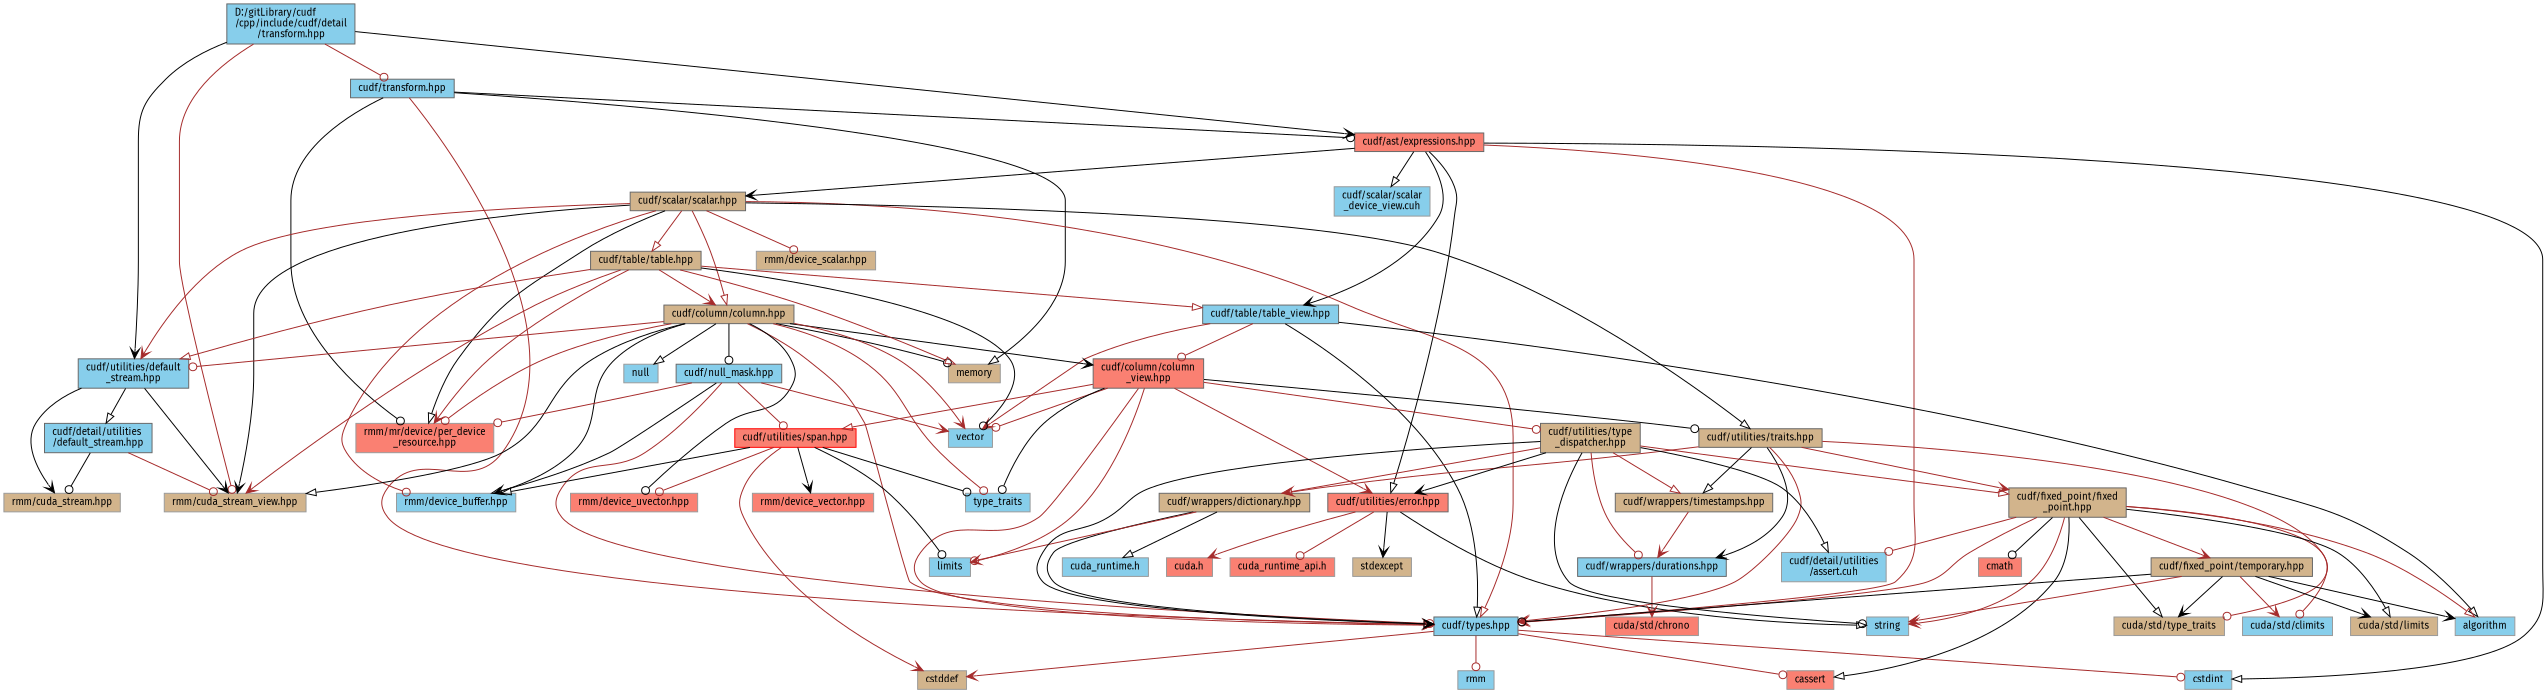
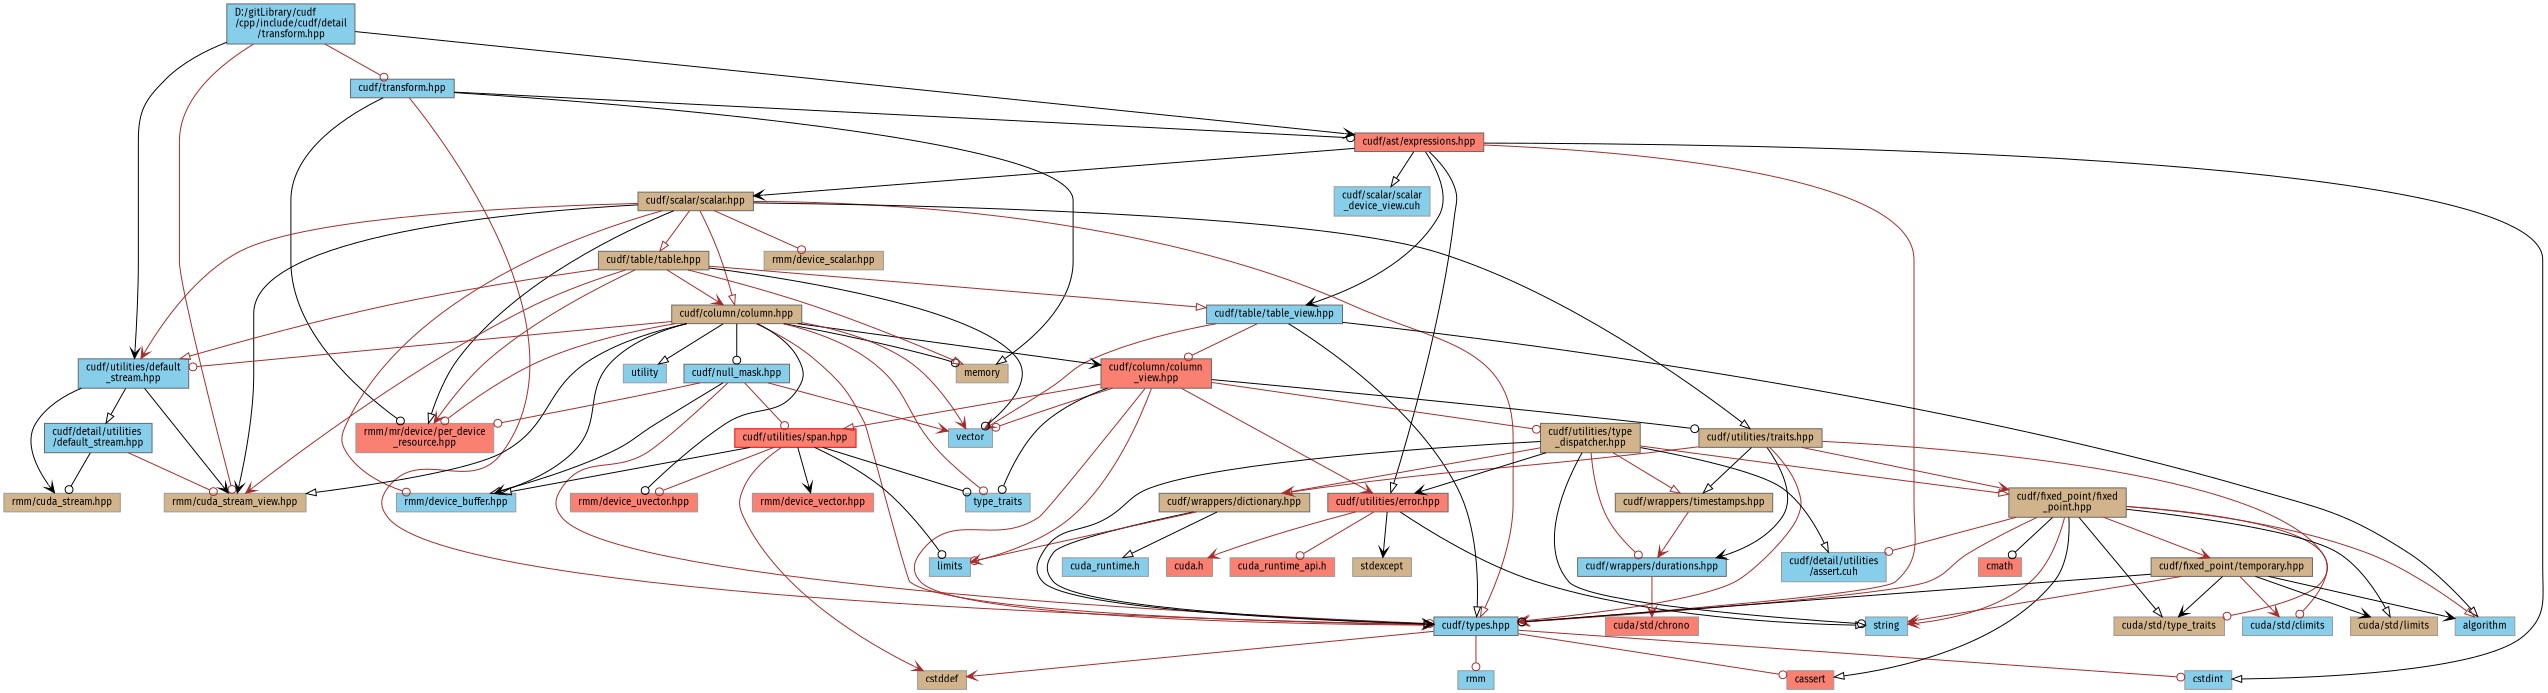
  digraph {
    fontname="Fira Sans"
    node [color=grey60 fillcolor=skyblue fontname="Fira Sans" fontsize=10 shape=box style=filled]
    edge [arrowhead=vee color=brown fontname="Fira Sans" fontsize=10 labelfontname=Helvetica labelfontsize=10 style=solid]
    n1 [color=gray40 fontcolor=black height=0.2 label="D:/gitLibrary/cudf\l/cpp/include/cudf/detail\l/transform.hpp" width=0.4]
    n2 [color=grey40 fillcolor=salmon height=0.2 label="cudf/ast/expressions.hpp" width=0.4]
    n3 [color=grey40 height=0.2 label="cudf/utilities/default\l_stream.hpp" width=0.4]
    n4 [fillcolor=tan height=0.2 label="rmm/cuda_stream_view.hpp" width=0.4]
    n5 [color=grey40 height=0.2 label="cudf/transform.hpp" width=0.4]
    n6 [color=grey40 fillcolor=tan height=0.2 label="cudf/scalar/scalar.hpp" width=0.4]
    n7 [color=grey40 height=0.2 label="cudf/types.hpp" width=0.4]
    n8 [height=0.2 label=cstdint width=0.4]
    n9 [color=grey40 fillcolor=salmon height=0.2 label="cudf/utilities/error.hpp" width=0.4]
    n10 [color=grey40 height=0.2 label="cudf/table/table_view.hpp" width=0.4]
    n11 [height=0.2 label="cudf/scalar/scalar\l_device_view.cuh" width=0.4]
    n12 [color=grey40 height=0.2 label="cudf/detail/utilities\l/default_stream.hpp" width=0.4]
    n13 [fillcolor=tan height=0.2 label="rmm/cuda_stream.hpp" width=0.4]
    n14 [fillcolor=salmon height=0.2 label="rmm/mr/device/per_device\l_resource.hpp" width=0.4]
    n15 [fillcolor=tan height=0.2 label=memory width=0.4]
    n16 [color=grey40 fillcolor=tan height=0.2 label="cudf/column/column.hpp" width=0.4]
    n17 [height=0.2 label="rmm/device_buffer.hpp" width=0.4]
    n18 [color=grey40 fillcolor=tan height=0.2 label="cudf/utilities/traits.hpp" width=0.4]
    n19 [color=grey40 fillcolor=tan height=0.2 label="cudf/table/table.hpp" width=0.4]
    n20 [fillcolor=tan height=0.2 label="rmm/device_scalar.hpp" width=0.4]
    n21 [fillcolor=salmon height=0.2 label=cassert width=0.4]
    n22 [fillcolor=tan height=0.2 label=cstddef width=0.4]
    n23 [height=0.2 label=rmm width=0.4]
    n24 [fillcolor=salmon height=0.2 label="cuda.h" width=0.4]
    n25 [fillcolor=salmon height=0.2 label="cuda_runtime_api.h" width=0.4]
    n26 [fillcolor=tan height=0.2 label=stdexcept width=0.4]
    n27 [height=0.2 label=string width=0.4]
    n28 [color=grey40 fillcolor=salmon height=0.2 label="cudf/column/column\l_view.hpp" width=0.4]
    n29 [height=0.2 label=vector width=0.4]
    n30 [height=0.2 label=algorithm width=0.4]
    n31 [fillcolor=salmon height=0.2 label="rmm/device_uvector.hpp" width=0.4]
    n32 [height=0.2 label=type_traits width=0.4]
    n33 [color=grey40 height=0.2 label="cudf/null_mask.hpp" width=0.4]
-   n34 [height=0.2 label=null width=0.4]
+   n34 [height=0.2 label=utility width=0.4]
    n35 [color=grey40 fillcolor=tan height=0.2 label="cudf/fixed_point/fixed\l_point.hpp" width=0.4]
    n36 [fillcolor=tan height=0.2 label="cuda/std/type_traits" width=0.4]
    n37 [color=grey40 fillcolor=tan height=0.2 label="cudf/wrappers/dictionary.hpp" width=0.4]
    n38 [color=grey40 height=0.2 label="cudf/wrappers/durations.hpp" width=0.4]
    n39 [color=grey40 fillcolor=tan height=0.2 label="cudf/wrappers/timestamps.hpp" width=0.4]
    n40 [color=red fillcolor=salmon height=0.2 label="cudf/utilities/span.hpp" width=0.4]
    n41 [height=0.2 label=limits width=0.4]
    n42 [color=grey40 fillcolor=tan height=0.2 label="cudf/utilities/type\l_dispatcher.hpp" width=0.4]
    n43 [fillcolor=salmon height=0.2 label="rmm/device_vector.hpp" width=0.4]
    n44 [height=0.2 label="cudf/detail/utilities\l/assert.cuh" width=0.4]
    n45 [color=grey40 fillcolor=tan height=0.2 label="cudf/fixed_point/temporary.hpp" width=0.4]
    n46 [height=0.2 label="cuda/std/climits" width=0.4]
    n47 [fillcolor=tan height=0.2 label="cuda/std/limits" width=0.4]
    n48 [fillcolor=salmon height=0.2 label=cmath width=0.4]
    n49 [height=0.2 label="cuda_runtime.h" width=0.4]
    n50 [fillcolor=salmon height=0.2 label="cuda/std/chrono" width=0.4]
    n1 -> n2 [color=black]
    n1 -> n3 [color=black]
    n1 -> n4 [arrowhead=odot]
    n1 -> n5 [arrowhead=odot]
    n2 -> n6 [color=black]
    n2 -> n7
    n2 -> n8 [arrowhead=onormal color=black]
    n2 -> n9 [arrowhead=onormal color=black]
    n2 -> n10 [color=black]
    n2 -> n11 [arrowhead=onormal color=black]
    n3 -> n4 [color=black]
    n3 -> n12 [arrowhead=onormal color=black]
    n3 -> n13 [color=black]
    n5 -> n2 [arrowhead=odot color=black]
    n5 -> n7
    n5 -> n14 [arrowhead=odot color=black]
    n5 -> n15 [arrowhead=onormal color=black]
    n6 -> n3
    n6 -> n4 [color=black]
    n6 -> n7 [arrowhead=onormal]
    n6 -> n14 [arrowhead=onormal color=black]
    n6 -> n16 [arrowhead=onormal]
    n6 -> n17 [arrowhead=odot]
    n6 -> n18 [arrowhead=onormal color=black]
    n6 -> n19 [arrowhead=onormal]
    n6 -> n20 [arrowhead=odot]
    n7 -> n8 [arrowhead=odot]
    n7 -> n21 [arrowhead=odot]
    n7 -> n22
    n7 -> n23 [arrowhead=odot]
    n9 -> n24
    n9 -> n25 [arrowhead=odot]
    n9 -> n26 [color=black]
    n9 -> n27 [arrowhead=onormal color=black]
    n10 -> n7 [arrowhead=onormal color=black]
    n10 -> n28 [arrowhead=odot]
    n10 -> n29
    n10 -> n30 [arrowhead=onormal color=black]
    n12 -> n4 [arrowhead=odot]
    n12 -> n13 [arrowhead=odot color=black]
    n16 -> n3 [arrowhead=odot]
    n16 -> n4 [arrowhead=onormal color=black]
    n16 -> n7
    n16 -> n14 [arrowhead=odot]
    n16 -> n15 [arrowhead=odot color=black]
    n16 -> n17 [color=black]
    n16 -> n28 [color=black]
    n16 -> n29
    n16 -> n31 [arrowhead=odot color=black]
    n16 -> n32 [arrowhead=odot]
    n16 -> n33 [arrowhead=odot color=black]
    n16 -> n34 [arrowhead=onormal color=black]
    n18 -> n7
    n18 -> n35
    n18 -> n36 [arrowhead=odot]
    n18 -> n37
    n18 -> n38 [color=black]
    n18 -> n39 [arrowhead=onormal color=black]
    n19 -> n3 [arrowhead=onormal]
    n19 -> n4
    n19 -> n10 [arrowhead=onormal]
    n19 -> n14
    n19 -> n15 [arrowhead=onormal]
    n19 -> n16
    n19 -> n29 [arrowhead=odot color=black]
    n28 -> n7 [arrowhead=onormal]
    n28 -> n9
    n28 -> n18 [arrowhead=odot color=black]
    n28 -> n29 [arrowhead=odot]
    n28 -> n32 [arrowhead=odot color=black]
    n28 -> n40 [arrowhead=onormal]
    n28 -> n41
    n28 -> n42 [arrowhead=odot]
    n33 -> n7 [arrowhead=odot]
    n33 -> n14 [arrowhead=odot]
    n33 -> n17 [arrowhead=onormal color=black]
    n33 -> n29
    n33 -> n40 [arrowhead=odot]
    n35 -> n7 [arrowhead=odot]
    n35 -> n21 [arrowhead=onormal color=black]
    n35 -> n27
    n35 -> n30 [arrowhead=onormal]
    n35 -> n36 [arrowhead=onormal color=black]
    n35 -> n44 [arrowhead=odot]
    n35 -> n45
    n35 -> n46 [arrowhead=odot]
    n35 -> n47 [arrowhead=onormal color=black]
    n35 -> n48 [arrowhead=odot color=black]
    n37 -> n7 [arrowhead=onormal color=black]
    n37 -> n41 [arrowhead=odot]
    n37 -> n49 [arrowhead=onormal color=black]
    n38 -> n50
    n39 -> n38
    n40 -> n17 [arrowhead=onormal color=black]
    n40 -> n22
    n40 -> n31 [arrowhead=odot]
    n40 -> n32 [arrowhead=odot color=black]
    n40 -> n41 [arrowhead=odot color=black]
    n40 -> n43 [color=black]
    n42 -> n7 [color=black]
    n42 -> n9 [color=black]
    n42 -> n27 [arrowhead=odot color=black]
    n42 -> n35 [arrowhead=onormal]
    n42 -> n37 [arrowhead=onormal]
    n42 -> n38 [arrowhead=odot]
    n42 -> n39 [arrowhead=onormal]
    n42 -> n44 [arrowhead=onormal color=black]
    n45 -> n7 [arrowhead=odot color=black]
    n45 -> n27
    n45 -> n30 [color=black]
    n45 -> n36 [color=black]
    n45 -> n46
    n45 -> n47 [color=black]
  }
